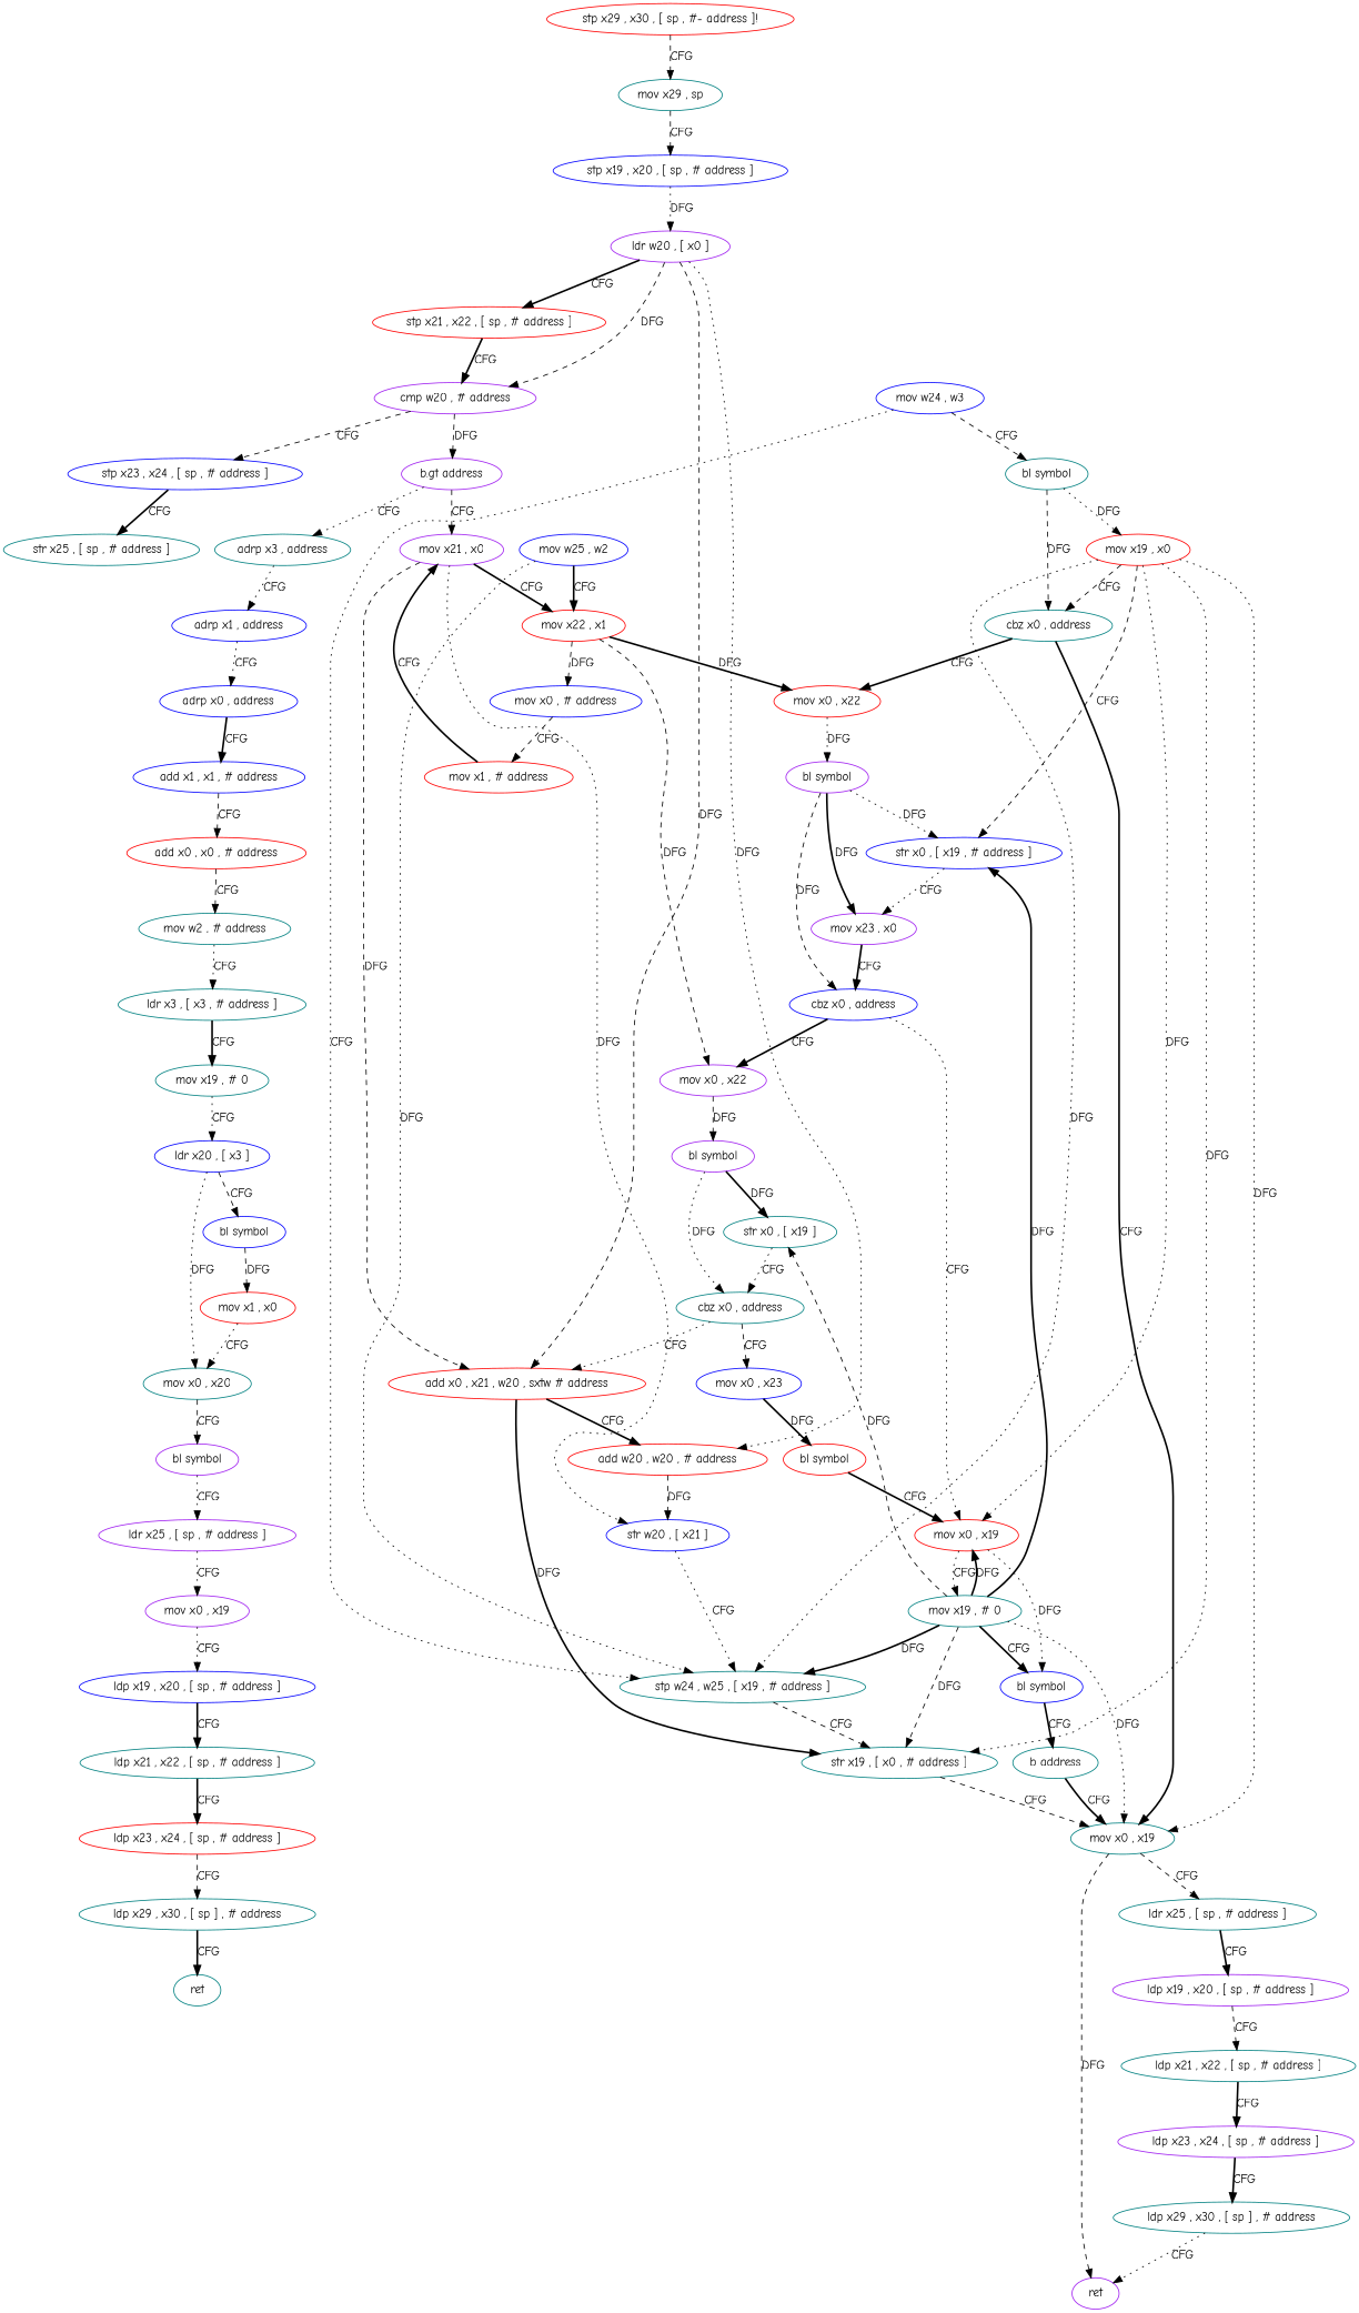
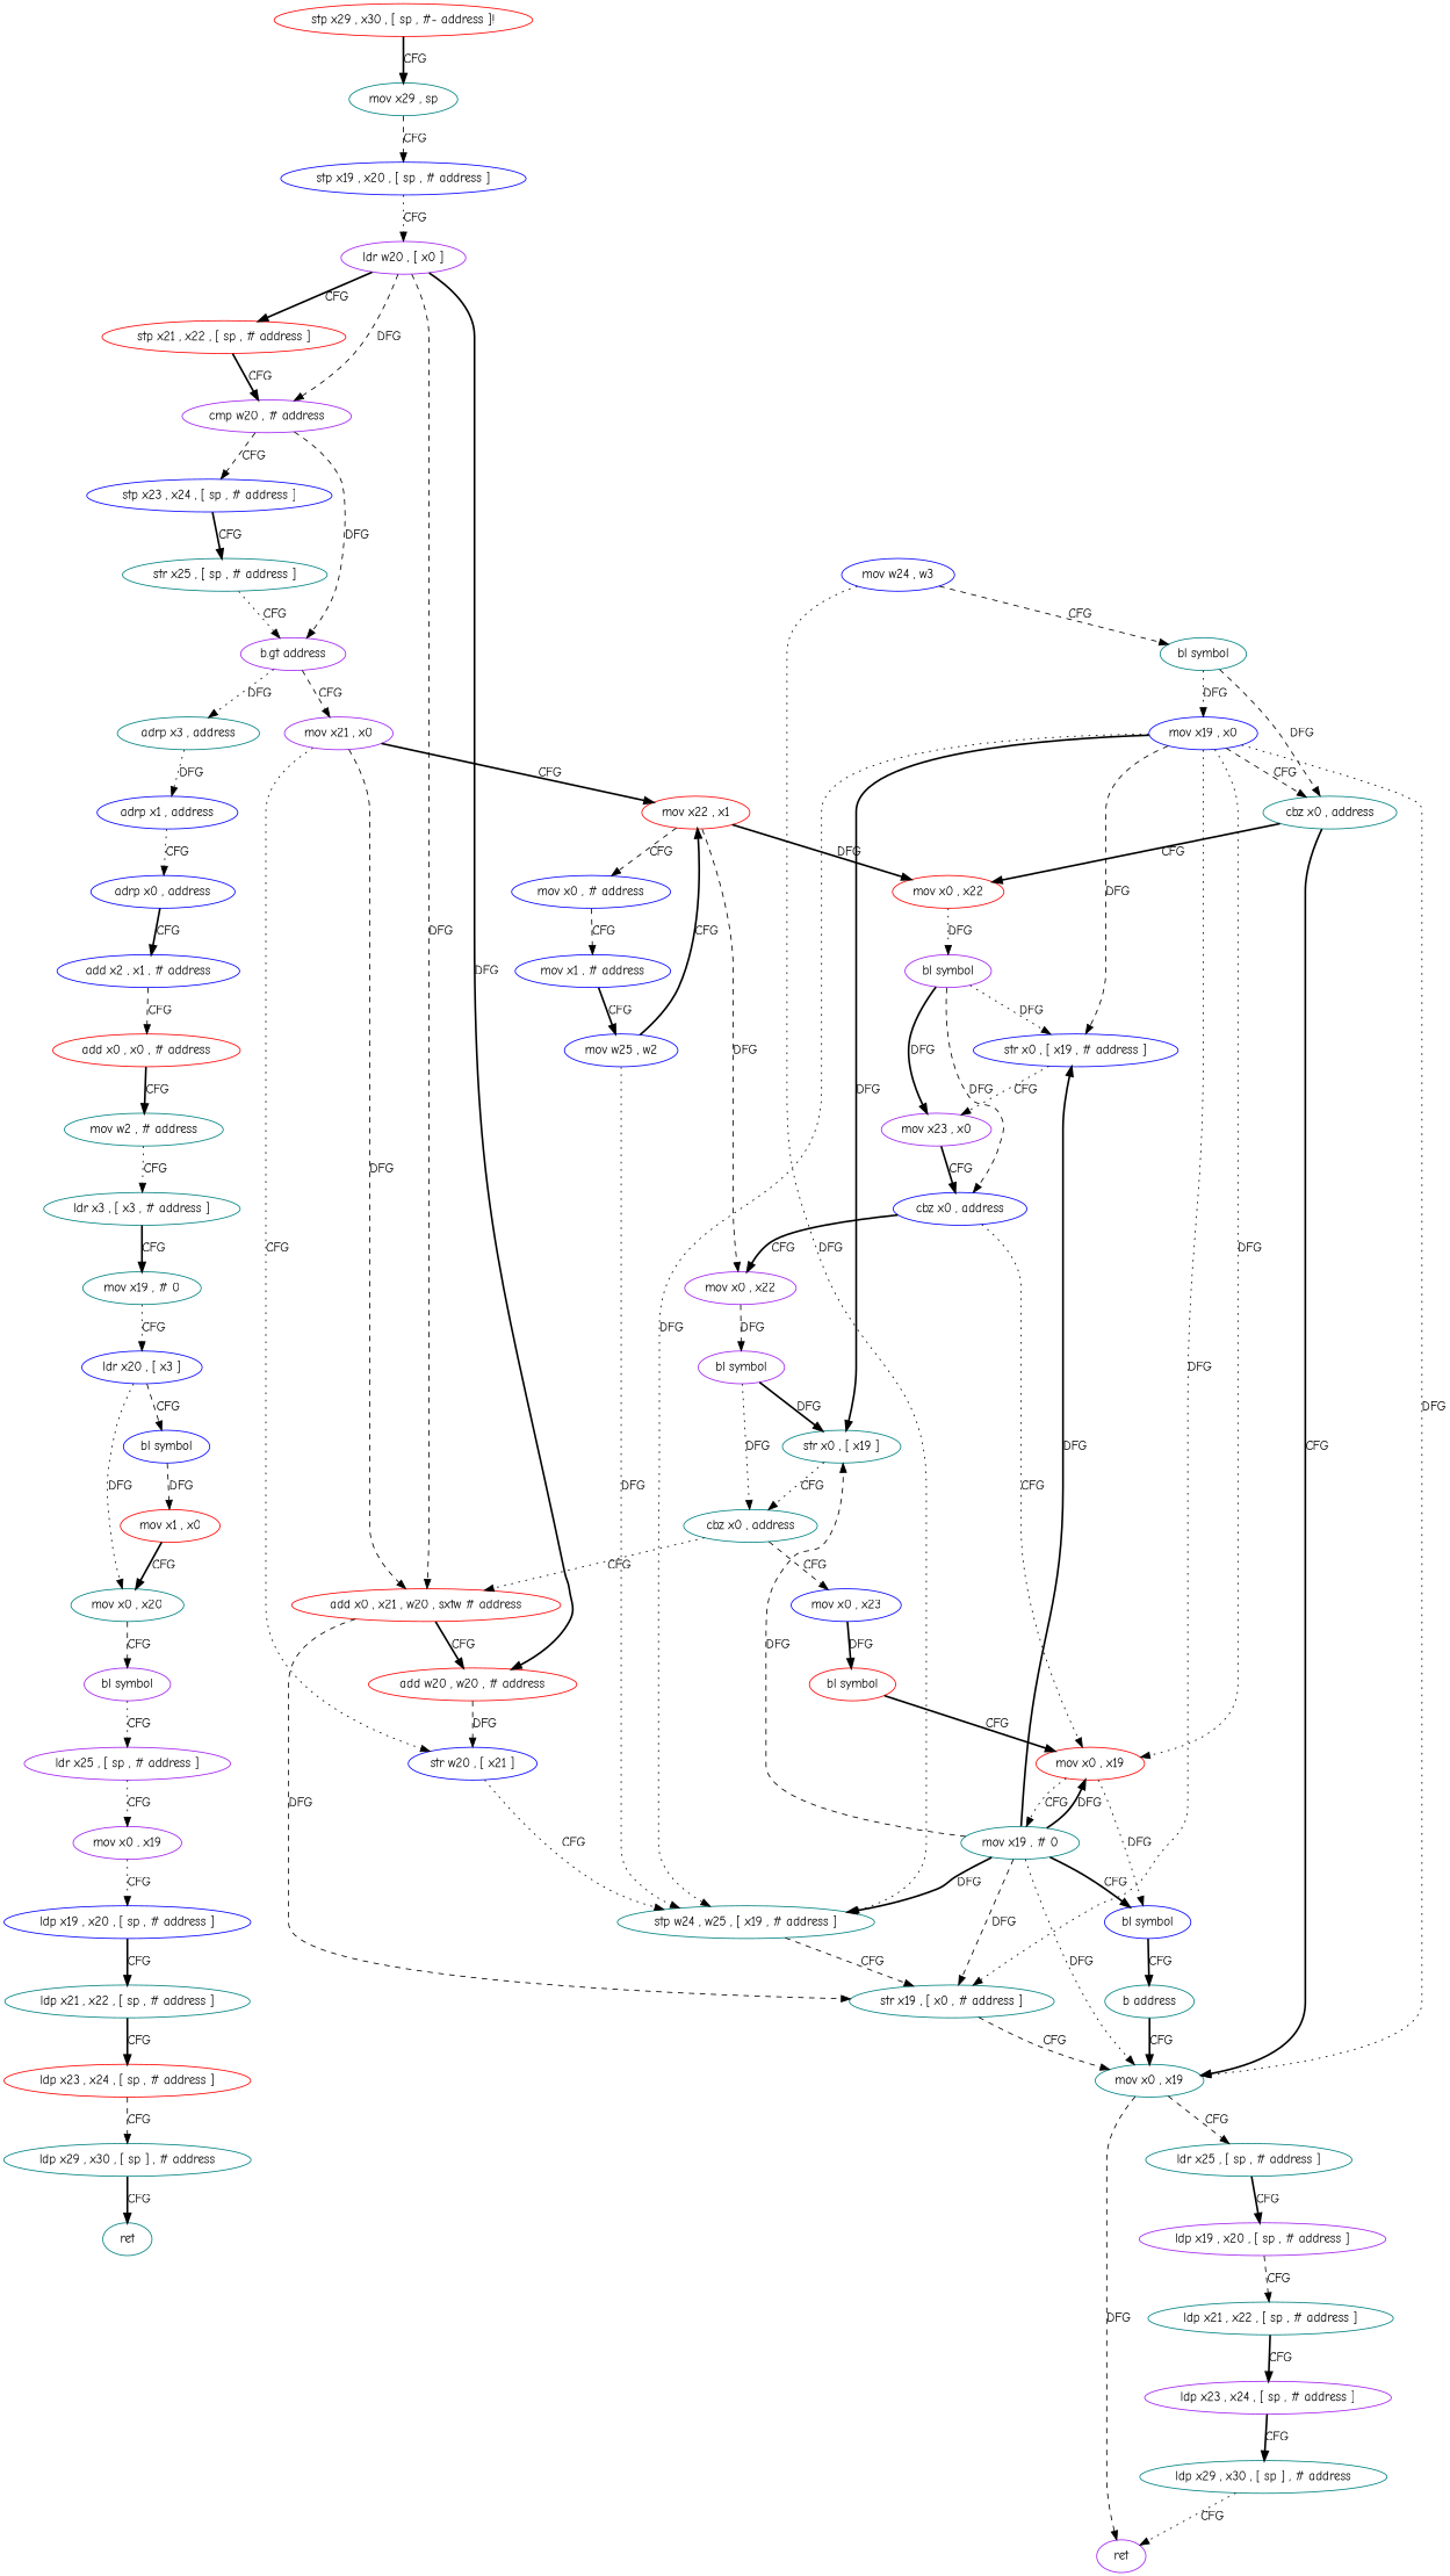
  digraph {
    fontname="Comic Neue"
    node [color=teal fontname="Comic Neue"]
    edge [fontname="Comic Neue" style=bold]
    n1 [color=red label="stp x29 , x30 , [ sp , #- address ]!"]
    n2 [label="mov x29 , sp"]
    n3 [color=blue label="stp x19 , x20 , [ sp , # address ]"]
    n4 [color=purple label="ldr w20 , [ x0 ]"]
    n5 [color=red label="stp x21 , x22 , [ sp , # address ]"]
    n6 [color=purple label="cmp w20 , # address"]
    n7 [color=red label="add x0 , x21 , w20 , sxtw # address"]
    n8 [color=red label="add w20 , w20 , # address"]
    n9 [color=blue label="stp x23 , x24 , [ sp , # address ]"]
    n10 [color=purple label="b.gt address"]
    n11 [label="str x19 , [ x0 , # address ]"]
    n12 [color=blue label="str w20 , [ x21 ]"]
    n13 [label="str x25 , [ sp , # address ]"]
    n14 [label="adrp x3 , address"]
    n15 [color=purple label="mov x21 , x0"]
    n16 [color=blue label="adrp x1 , address"]
    n17 [color=red label="mov x22 , x1"]
    n18 [color=blue label="adrp x0 , address"]
    n19 [color=blue label="mov x0 , # address"]
    n20 [color=red label="mov x0 , x22"]
    n21 [color=purple label="mov x0 , x22"]
    n22 [label="stp w24 , w25 , [ x19 , # address ]"]
-   n23 [color=blue label="add x1 , x1 , # address"]
+   n23 [color=blue label="add x2 , x1 , # address"]
    n24 [color=red label="add x0 , x0 , # address"]
    n25 [label="mov w2 , # address"]
    n26 [label="ldr x3 , [ x3 , # address ]"]
    n27 [label="mov x19 , # 0"]
    n28 [color=blue label="ldr x20 , [ x3 ]"]
    n29 [color=blue label="bl symbol"]
    n30 [label="mov x0 , x20"]
    n31 [color=red label="mov x1 , x0"]
    n32 [color=purple label="bl symbol"]
    n33 [color=purple label="ldr x25 , [ sp , # address ]"]
    n34 [color=purple label="mov x0 , x19"]
    n35 [color=blue label="ldp x19 , x20 , [ sp , # address ]"]
    n36 [label="ldp x21 , x22 , [ sp , # address ]"]
    n37 [color=red label="ldp x23 , x24 , [ sp , # address ]"]
    n38 [label="ldp x29 , x30 , [ sp ] , # address"]
    n39 [label=ret]
-   n40 [color=red label="mov x1 , # address"]
+   n40 [color=blue label="mov x1 , # address"]
    n41 [color=purple label="bl symbol"]
    n42 [color=purple label="bl symbol"]
    n43 [color=blue label="mov w25 , w2"]
    n44 [color=blue label="mov w24 , w3"]
    n45 [label="bl symbol"]
-   n46 [color=red label="mov x19 , x0"]
+   n46 [color=blue label="mov x19 , x0"]
    n47 [label="cbz x0 , address"]
    n48 [label="mov x0 , x19"]
    n49 [color=blue label="str x0 , [ x19 , # address ]"]
    n50 [color=red label="mov x0 , x19"]
    n51 [label="str x0 , [ x19 ]"]
    n52 [label="ldr x25 , [ sp , # address ]"]
    n53 [color=purple label=ret]
    n54 [color=purple label="mov x23 , x0"]
    n55 [label="mov x19 , # 0"]
    n56 [color=blue label="bl symbol"]
    n57 [label="cbz x0 , address"]
    n58 [color=purple label="ldp x19 , x20 , [ sp , # address ]"]
    n59 [color=blue label="cbz x0 , address"]
    n60 [label="ldp x21 , x22 , [ sp , # address ]"]
    n61 [color=purple label="ldp x23 , x24 , [ sp , # address ]"]
    n62 [label="ldp x29 , x30 , [ sp ] , # address"]
    n63 [color=blue label="mov x0 , x23"]
    n64 [color=red label="bl symbol"]
    n65 [label="b address"]
-   n1 -> n2 [label=CFG style=dashed]
+   n1 -> n2 [label=CFG]
    n2 -> n3 [label=CFG style=dashed]
-   n3 -> n4 [label=DFG style=dotted]
+   n3 -> n4 [label=CFG style=dotted]
    n4 -> n5 [label=CFG]
    n4 -> n6 [label=DFG style=dashed]
    n4 -> n7 [label=DFG style=dashed]
-   n4 -> n8 [label=DFG style=dotted]
+   n4 -> n8 [label=DFG]
    n5 -> n6 [label=CFG]
    n6 -> n9 [label=CFG style=dashed]
    n6 -> n10 [label=DFG style=dashed]
    n7 -> n8 [label=CFG]
-   n7 -> n11 [label=DFG]
+   n7 -> n11 [label=DFG style=dashed]
    n8 -> n12 [label=DFG style=dashed]
    n9 -> n13 [label=CFG]
-   n10 -> n14 [label=CFG style=dotted]
+   n10 -> n14 [label=DFG style=dotted]
    n10 -> n15 [label=CFG style=dashed]
    n11 -> n48 [label=CFG style=dashed]
    n12 -> n22 [label=CFG style=dotted]
-   n14 -> n16 [label=CFG style=dotted]
+   n13 -> n10 [label=CFG style=dotted]
+   n14 -> n16 [label=DFG style=dotted]
    n15 -> n7 [label=DFG style=dashed]
-   n15 -> n12 [label=DFG style=dotted]
+   n15 -> n12 [label=CFG style=dotted]
    n15 -> n17 [label=CFG]
    n16 -> n18 [label=CFG style=dotted]
-   n17 -> n19 [label=DFG style=dashed]
+   n17 -> n19 [label=CFG style=dashed]
    n17 -> n20 [label=DFG]
    n17 -> n21 [label=DFG style=dashed]
    n18 -> n23 [label=CFG]
    n19 -> n40 [label=CFG style=dashed]
    n20 -> n41 [label=DFG style=dotted]
    n21 -> n42 [label=DFG style=dashed]
    n22 -> n11 [label=CFG style=dashed]
    n23 -> n24 [label=CFG style=dashed]
-   n24 -> n25 [label=CFG style=dashed]
+   n24 -> n25 [label=CFG]
    n25 -> n26 [label=CFG style=dotted]
    n26 -> n27 [label=CFG]
    n27 -> n28 [label=CFG style=dotted]
    n28 -> n29 [label=CFG style=dashed]
    n28 -> n30 [label=DFG style=dotted]
    n29 -> n31 [label=DFG style=dashed]
    n30 -> n32 [label=CFG style=dashed]
-   n31 -> n30 [label=CFG style=dotted]
+   n31 -> n30 [label=CFG]
    n32 -> n33 [label=CFG style=dotted]
    n33 -> n34 [label=CFG style=dotted]
    n34 -> n35 [label=CFG style=dotted]
    n35 -> n36 [label=CFG]
    n36 -> n37 [label=CFG]
    n37 -> n38 [label=CFG style=dashed]
    n38 -> n39 [label=CFG]
-   n40 -> n15 [label=CFG]
+   n40 -> n43 [label=CFG]
    n41 -> n49 [label=DFG style=dotted]
    n41 -> n54 [label=DFG]
    n41 -> n59 [label=DFG style=dashed]
    n42 -> n51 [label=DFG]
    n42 -> n57 [label=DFG style=dotted]
    n43 -> n17 [label=CFG]
    n43 -> n22 [label=DFG style=dotted]
-   n44 -> n22 [label=CFG style=dotted]
+   n44 -> n22 [label=DFG style=dotted]
    n44 -> n45 [label=CFG style=dashed]
    n45 -> n46 [label=DFG style=dotted]
    n45 -> n47 [label=DFG style=dashed]
    n46 -> n11 [label=DFG style=dotted]
    n46 -> n22 [label=DFG style=dotted]
    n46 -> n47 [label=CFG style=dashed]
    n46 -> n48 [label=DFG style=dotted]
-   n46 -> n49 [label=CFG style=dashed]
+   n46 -> n49 [label=DFG style=dashed]
    n46 -> n50 [label=DFG style=dotted]
+   n46 -> n51 [label=DFG]
    n47 -> n20 [label=CFG]
    n47 -> n48 [label=CFG]
    n48 -> n52 [label=CFG style=dashed]
    n48 -> n53 [label=DFG style=dashed]
    n49 -> n54 [label=CFG style=dotted]
    n50 -> n55 [label=CFG style=dotted]
    n50 -> n56 [label=DFG style=dotted]
    n51 -> n57 [label=CFG style=dotted]
    n52 -> n58 [label=CFG]
    n54 -> n59 [label=CFG]
    n55 -> n11 [label=DFG style=dashed]
    n55 -> n22 [label=DFG]
    n55 -> n48 [label=DFG style=dotted]
    n55 -> n49 [label=DFG]
    n55 -> n50 [label=DFG]
    n55 -> n51 [label=DFG style=dashed]
    n55 -> n56 [label=CFG]
    n56 -> n65 [label=CFG]
    n57 -> n7 [label=CFG style=dotted]
    n57 -> n63 [label=CFG style=dashed]
    n58 -> n60 [label=CFG style=dashed]
    n59 -> n21 [label=CFG]
    n59 -> n50 [label=CFG style=dotted]
    n60 -> n61 [label=CFG]
    n61 -> n62 [label=CFG]
    n62 -> n53 [label=CFG style=dotted]
    n63 -> n64 [label=DFG]
    n64 -> n50 [label=CFG]
    n65 -> n48 [label=CFG]
  }
